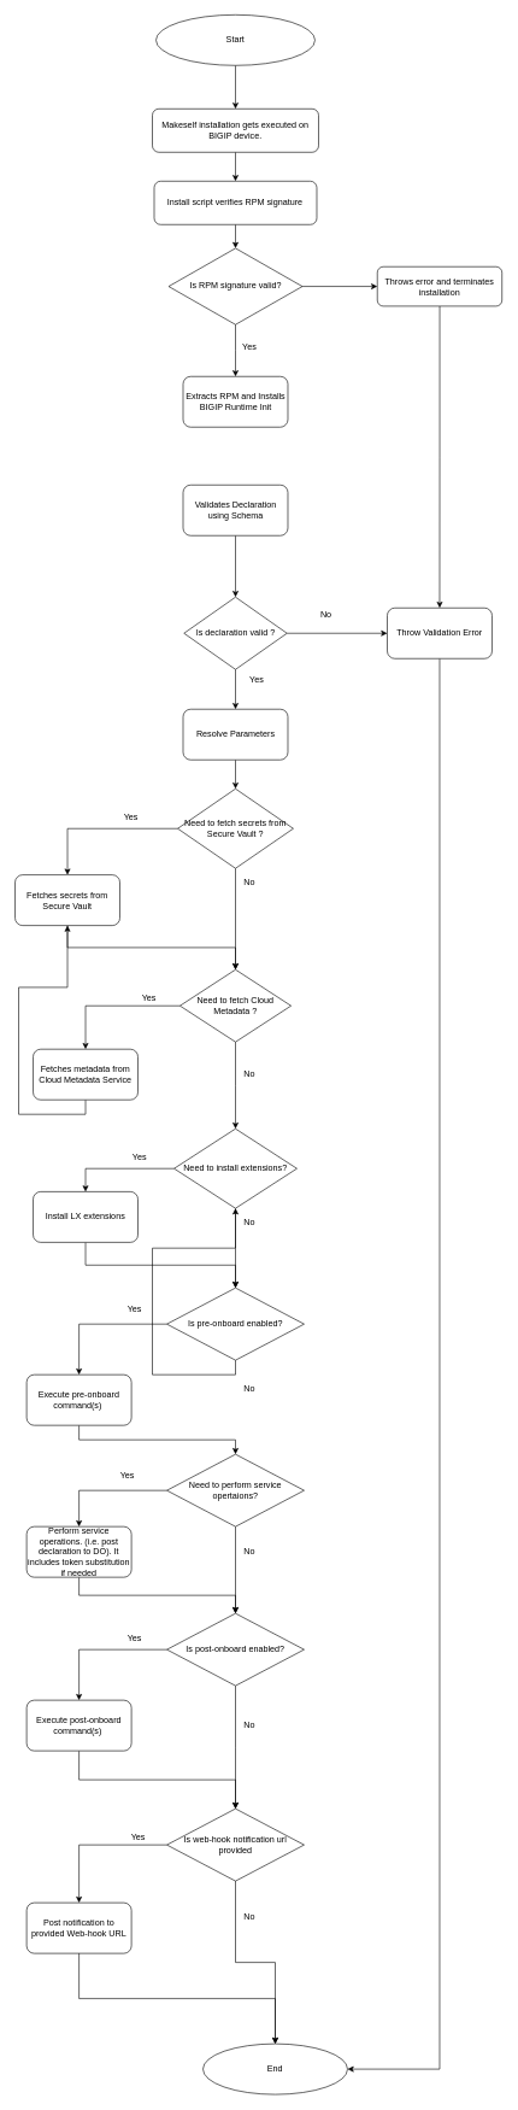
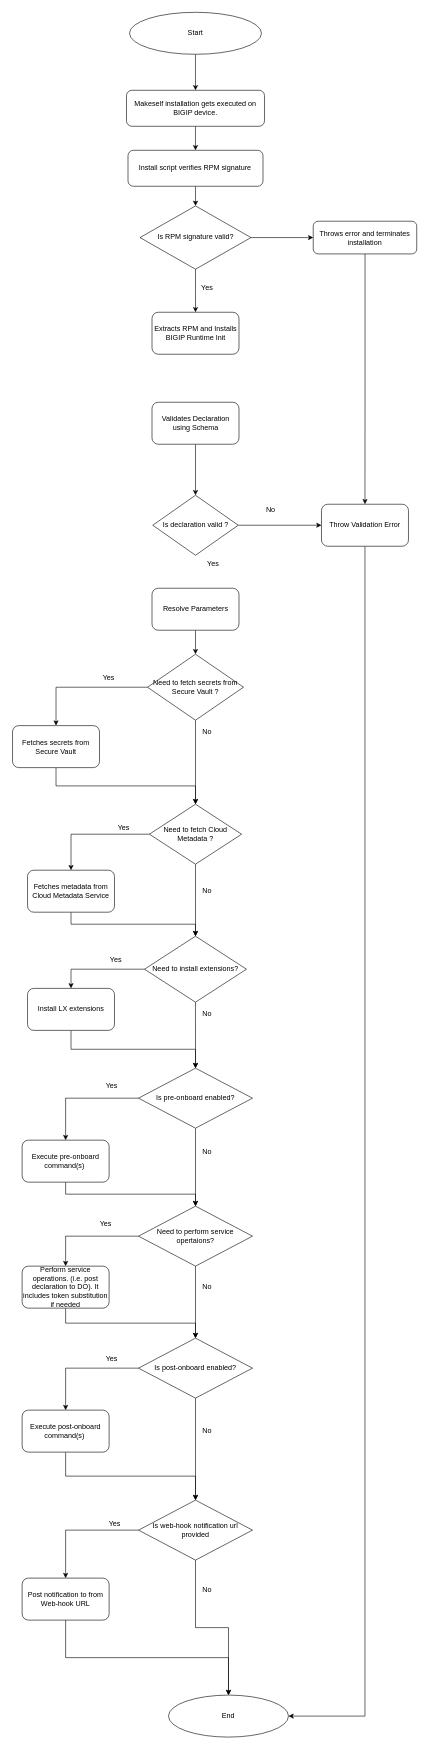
  <mxCell id="0" />
  <mxCell id="1" parent="0" />
  <mxCell id="2" style="edgeStyle=orthogonalEdgeStyle;rounded=0;orthogonalLoop=1;jettySize=auto;html=1;exitX=0.5;exitY=1;exitDx=0;exitDy=0;entryX=0.5;entryY=0;entryDx=0;entryDy=0;" edge="1" parent="1" source="3" target="71"><mxGeometry relative="1" as="geometry" /></mxCell>
  <mxCell id="3" value="Makeself installation gets executed on BIGIP device." style="rounded=1;whiteSpace=wrap;html=1;fontSize=12;glass=0;strokeWidth=1;shadow=0;" parent="1" vertex="1"><mxGeometry x="209.99" y="150" width="230" height="60" as="geometry" /></mxCell>
  <mxCell id="4" style="edgeStyle=orthogonalEdgeStyle;rounded=0;orthogonalLoop=1;jettySize=auto;html=1;exitX=1;exitY=0.5;exitDx=0;exitDy=0;entryX=0;entryY=0.5;entryDx=0;entryDy=0;" edge="1" parent="1" source="5" target="69"><mxGeometry relative="1" as="geometry" /></mxCell>
  <mxCell id="5" value="Is RPM signature valid?" style="rhombus;whiteSpace=wrap;html=1;shadow=0;fontFamily=Helvetica;fontSize=12;align=center;strokeWidth=1;spacing=6;spacingTop=-4;" parent="1" vertex="1"><mxGeometry x="232.5" y="342.75" width="185" height="105.5" as="geometry" /></mxCell>
  <mxCell id="6" style="edgeStyle=orthogonalEdgeStyle;rounded=0;orthogonalLoop=1;jettySize=auto;html=1;exitX=0.5;exitY=1;exitDx=0;exitDy=0;entryX=0.5;entryY=0;entryDx=0;entryDy=0;" edge="1" parent="1" source="7" target="3"><mxGeometry relative="1" as="geometry" /></mxCell>
  <mxCell id="7" value="Start" style="ellipse;whiteSpace=wrap;html=1;" vertex="1" parent="1"><mxGeometry x="214.99" y="20" width="220" height="70" as="geometry" /></mxCell>
  <mxCell id="8" style="edgeStyle=orthogonalEdgeStyle;rounded=0;orthogonalLoop=1;jettySize=auto;html=1;exitX=0.5;exitY=1;exitDx=0;exitDy=0;" edge="1" parent="1" source="5" target="5"><mxGeometry relative="1" as="geometry" /></mxCell>
  <mxCell id="9" style="edgeStyle=orthogonalEdgeStyle;rounded=0;orthogonalLoop=1;jettySize=auto;html=1;exitX=0.5;exitY=1;exitDx=0;exitDy=0;" edge="1" parent="1" source="5" target="5"><mxGeometry relative="1" as="geometry" /></mxCell>
  <mxCell id="10" value="Extracts RPM and Installs BIGIP Runtime Init" style="rounded=1;whiteSpace=wrap;html=1;" vertex="1" parent="1"><mxGeometry x="252.5" y="520" width="145" height="70" as="geometry" /></mxCell>
  <mxCell id="11" style="edgeStyle=orthogonalEdgeStyle;rounded=0;orthogonalLoop=1;jettySize=auto;html=1;exitX=0.5;exitY=1;exitDx=0;exitDy=0;entryX=0.5;entryY=0;entryDx=0;entryDy=0;" edge="1" parent="1" source="12" target="15"><mxGeometry relative="1" as="geometry" /></mxCell>
  <mxCell id="12" value="Validates Declaration using Schema" style="rounded=1;whiteSpace=wrap;html=1;" vertex="1" parent="1"><mxGeometry x="252.5" y="670" width="145" height="70" as="geometry" /></mxCell>
  <mxCell id="13" style="edgeStyle=orthogonalEdgeStyle;rounded=0;orthogonalLoop=1;jettySize=auto;html=1;exitX=1;exitY=0.5;exitDx=0;exitDy=0;entryX=0;entryY=0.5;entryDx=0;entryDy=0;" edge="1" parent="1" source="15" target="19"><mxGeometry relative="1" as="geometry" /></mxCell>
- <mxCell id="14" style="edgeStyle=orthogonalEdgeStyle;rounded=0;orthogonalLoop=1;jettySize=auto;html=1;exitX=0.5;exitY=1;exitDx=0;exitDy=0;entryX=0.5;entryY=0;entryDx=0;entryDy=0;" edge="1" parent="1" source="15" target="59"><mxGeometry relative="1" as="geometry" /></mxCell>
  <mxCell id="15" value="Is declaration valid ?" style="rhombus;whiteSpace=wrap;html=1;" vertex="1" parent="1"><mxGeometry x="253.75" y="825" width="142.5" height="100" as="geometry" /></mxCell>
  <mxCell id="16" value="No" style="text;html=1;align=center;verticalAlign=middle;resizable=0;points=[];autosize=1;" vertex="1" parent="1"><mxGeometry x="435" y="840" width="30" height="20" as="geometry" /></mxCell>
  <mxCell id="17" value="End" style="ellipse;whiteSpace=wrap;html=1;" vertex="1" parent="1"><mxGeometry x="280" y="2825" width="200" height="70" as="geometry" /></mxCell>
  <mxCell id="18" style="edgeStyle=orthogonalEdgeStyle;rounded=0;orthogonalLoop=1;jettySize=auto;html=1;exitX=0.5;exitY=1;exitDx=0;exitDy=0;entryX=1;entryY=0.5;entryDx=0;entryDy=0;" edge="1" parent="1" source="19" target="17"><mxGeometry relative="1" as="geometry" /></mxCell>
  <mxCell id="19" value="Throw Validation Error" style="rounded=1;whiteSpace=wrap;html=1;" vertex="1" parent="1"><mxGeometry x="535" y="840" width="145" height="70" as="geometry" /></mxCell>
  <mxCell id="20" style="edgeStyle=orthogonalEdgeStyle;rounded=0;orthogonalLoop=1;jettySize=auto;html=1;exitX=0;exitY=0.5;exitDx=0;exitDy=0;entryX=0.5;entryY=0;entryDx=0;entryDy=0;" edge="1" parent="1" source="22" target="25"><mxGeometry relative="1" as="geometry" /></mxCell>
  <mxCell id="21" style="edgeStyle=orthogonalEdgeStyle;rounded=0;orthogonalLoop=1;jettySize=auto;html=1;exitX=0.5;exitY=1;exitDx=0;exitDy=0;" edge="1" parent="1" source="22"><mxGeometry relative="1" as="geometry"><mxPoint x="325" y="1780" as="targetPoint" /></mxGeometry></mxCell>
  <mxCell id="22" value="Need to install extensions?" style="rhombus;whiteSpace=wrap;html=1;" vertex="1" parent="1"><mxGeometry x="239.99" y="1560" width="170" height="110" as="geometry" /></mxCell>
  <mxCell id="23" value="Yes" style="text;html=1;align=center;verticalAlign=middle;resizable=0;points=[];autosize=1;" vertex="1" parent="1"><mxGeometry x="334" y="930" width="40" height="20" as="geometry" /></mxCell>
  <mxCell id="24" style="edgeStyle=orthogonalEdgeStyle;rounded=0;orthogonalLoop=1;jettySize=auto;html=1;exitX=0.5;exitY=1;exitDx=0;exitDy=0;" edge="1" parent="1" source="25" target="29"><mxGeometry relative="1" as="geometry" /></mxCell>
  <mxCell id="25" value="Install LX extensions" style="rounded=1;whiteSpace=wrap;html=1;" vertex="1" parent="1"><mxGeometry x="45" y="1647" width="145" height="70" as="geometry" /></mxCell>
  <mxCell id="26" value="Yes" style="text;html=1;align=center;verticalAlign=middle;resizable=0;points=[];autosize=1;" vertex="1" parent="1"><mxGeometry x="172.49" y="1590" width="40" height="20" as="geometry" /></mxCell>
  <mxCell id="27" style="edgeStyle=orthogonalEdgeStyle;rounded=0;orthogonalLoop=1;jettySize=auto;html=1;exitX=0;exitY=0.5;exitDx=0;exitDy=0;entryX=0.5;entryY=0;entryDx=0;entryDy=0;" edge="1" parent="1" source="29" target="31"><mxGeometry relative="1" as="geometry" /></mxCell>
- <mxCell id="28" style="edgeStyle=orthogonalEdgeStyle;rounded=0;orthogonalLoop=1;jettySize=auto;html=1;exitX=0.5;exitY=1;exitDx=0;exitDy=0;" edge="1" parent="1" source="29" target="22"><mxGeometry relative="1" as="geometry" /></mxCell>
+ <mxCell id="28" style="edgeStyle=orthogonalEdgeStyle;rounded=0;orthogonalLoop=1;jettySize=auto;html=1;exitX=0.5;exitY=1;exitDx=0;exitDy=0;entryX=0.5;entryY=0;entryDx=0;entryDy=0;" edge="1" parent="1" source="29" target="38"><mxGeometry relative="1" as="geometry" /></mxCell>
  <mxCell id="29" value="Is pre-onboard enabled?" style="rhombus;whiteSpace=wrap;html=1;" vertex="1" parent="1"><mxGeometry x="230" y="1780" width="190" height="100" as="geometry" /></mxCell>
  <mxCell id="30" style="edgeStyle=orthogonalEdgeStyle;rounded=0;orthogonalLoop=1;jettySize=auto;html=1;exitX=0.5;exitY=1;exitDx=0;exitDy=0;" edge="1" parent="1" source="31" target="38"><mxGeometry relative="1" as="geometry" /></mxCell>
  <mxCell id="31" value="Execute pre-onboard command(s)&amp;nbsp;" style="rounded=1;whiteSpace=wrap;html=1;" vertex="1" parent="1"><mxGeometry x="36" y="1900" width="145" height="70" as="geometry" /></mxCell>
  <mxCell id="32" value="Yes" style="text;html=1;align=center;verticalAlign=middle;resizable=0;points=[];autosize=1;" vertex="1" parent="1"><mxGeometry x="165" y="1800" width="40" height="20" as="geometry" /></mxCell>
  <mxCell id="33" value="No" style="text;html=1;align=center;verticalAlign=middle;resizable=0;points=[];autosize=1;" vertex="1" parent="1"><mxGeometry x="329" y="1680" width="30" height="20" as="geometry" /></mxCell>
  <mxCell id="34" style="edgeStyle=orthogonalEdgeStyle;rounded=0;orthogonalLoop=1;jettySize=auto;html=1;exitX=0.5;exitY=1;exitDx=0;exitDy=0;" edge="1" parent="1" source="5" target="5"><mxGeometry relative="1" as="geometry" /></mxCell>
  <mxCell id="35" style="edgeStyle=orthogonalEdgeStyle;rounded=0;orthogonalLoop=1;jettySize=auto;html=1;exitX=0.5;exitY=1;exitDx=0;exitDy=0;" edge="1" parent="1" source="5"><mxGeometry relative="1" as="geometry"><mxPoint x="325" y="520" as="targetPoint" /><mxPoint x="325" y="448.25" as="sourcePoint" /></mxGeometry></mxCell>
  <mxCell id="36" style="edgeStyle=orthogonalEdgeStyle;rounded=0;orthogonalLoop=1;jettySize=auto;html=1;entryX=0.5;entryY=0;entryDx=0;entryDy=0;" edge="1" parent="1" source="38" target="41"><mxGeometry relative="1" as="geometry" /></mxCell>
  <mxCell id="37" style="edgeStyle=orthogonalEdgeStyle;rounded=0;orthogonalLoop=1;jettySize=auto;html=1;exitX=0.5;exitY=1;exitDx=0;exitDy=0;entryX=0.5;entryY=0;entryDx=0;entryDy=0;" edge="1" parent="1" source="38" target="44"><mxGeometry relative="1" as="geometry" /></mxCell>
  <mxCell id="38" value="Need to perform service opertaions?" style="rhombus;whiteSpace=wrap;html=1;" vertex="1" parent="1"><mxGeometry x="230" y="2010" width="190" height="100" as="geometry" /></mxCell>
  <mxCell id="39" value="No" style="text;html=1;align=center;verticalAlign=middle;resizable=0;points=[];autosize=1;" vertex="1" parent="1"><mxGeometry x="329" y="1910" width="30" height="20" as="geometry" /></mxCell>
  <mxCell id="40" style="edgeStyle=orthogonalEdgeStyle;rounded=0;orthogonalLoop=1;jettySize=auto;html=1;exitX=0.5;exitY=1;exitDx=0;exitDy=0;entryX=0.5;entryY=0;entryDx=0;entryDy=0;" edge="1" parent="1" source="41" target="44"><mxGeometry relative="1" as="geometry" /></mxCell>
  <mxCell id="41" value="Perform service operations. (i.e. post declaration to DO). It includes token substitution if needed" style="rounded=1;whiteSpace=wrap;html=1;" vertex="1" parent="1"><mxGeometry x="36" y="2110" width="145" height="70" as="geometry" /></mxCell>
  <mxCell id="42" style="edgeStyle=orthogonalEdgeStyle;rounded=0;orthogonalLoop=1;jettySize=auto;html=1;exitX=0;exitY=0.5;exitDx=0;exitDy=0;" edge="1" parent="1" source="44" target="47"><mxGeometry relative="1" as="geometry" /></mxCell>
  <mxCell id="43" style="edgeStyle=orthogonalEdgeStyle;rounded=0;orthogonalLoop=1;jettySize=auto;html=1;exitX=0.5;exitY=1;exitDx=0;exitDy=0;" edge="1" parent="1" source="44"><mxGeometry relative="1" as="geometry"><mxPoint x="325" y="2500" as="targetPoint" /></mxGeometry></mxCell>
  <mxCell id="44" value="Is post-onboard enabled?" style="rhombus;whiteSpace=wrap;html=1;" vertex="1" parent="1"><mxGeometry x="230" y="2230" width="190" height="100" as="geometry" /></mxCell>
  <mxCell id="45" value="No" style="text;html=1;align=center;verticalAlign=middle;resizable=0;points=[];autosize=1;" vertex="1" parent="1"><mxGeometry x="329" y="2135" width="30" height="20" as="geometry" /></mxCell>
  <mxCell id="46" style="edgeStyle=orthogonalEdgeStyle;rounded=0;orthogonalLoop=1;jettySize=auto;html=1;exitX=0.5;exitY=1;exitDx=0;exitDy=0;entryX=0.5;entryY=0;entryDx=0;entryDy=0;" edge="1" parent="1" source="47" target="52"><mxGeometry relative="1" as="geometry" /></mxCell>
  <mxCell id="47" value="Execute post-onboard command(s)&amp;nbsp;" style="rounded=1;whiteSpace=wrap;html=1;" vertex="1" parent="1"><mxGeometry x="36" y="2350" width="145" height="70" as="geometry" /></mxCell>
  <mxCell id="48" value="Yes" style="text;html=1;align=center;verticalAlign=middle;resizable=0;points=[];autosize=1;" vertex="1" parent="1"><mxGeometry x="165" y="2253.5" width="40" height="20" as="geometry" /></mxCell>
  <mxCell id="49" value="Yes" style="text;html=1;align=center;verticalAlign=middle;resizable=0;points=[];autosize=1;" vertex="1" parent="1"><mxGeometry x="155" y="2030" width="40" height="20" as="geometry" /></mxCell>
  <mxCell id="50" style="edgeStyle=orthogonalEdgeStyle;rounded=0;orthogonalLoop=1;jettySize=auto;html=1;exitX=0;exitY=0.5;exitDx=0;exitDy=0;entryX=0.5;entryY=0;entryDx=0;entryDy=0;" edge="1" parent="1" source="52" target="55"><mxGeometry relative="1" as="geometry" /></mxCell>
  <mxCell id="51" style="edgeStyle=orthogonalEdgeStyle;rounded=0;orthogonalLoop=1;jettySize=auto;html=1;exitX=0.5;exitY=1;exitDx=0;exitDy=0;entryX=0.5;entryY=0;entryDx=0;entryDy=0;" edge="1" parent="1" source="52" target="17"><mxGeometry relative="1" as="geometry" /></mxCell>
  <mxCell id="52" value="Is web-hook notification url provided" style="rhombus;whiteSpace=wrap;html=1;" vertex="1" parent="1"><mxGeometry x="230" y="2500" width="190" height="100" as="geometry" /></mxCell>
  <mxCell id="53" value="No" style="text;html=1;align=center;verticalAlign=middle;resizable=0;points=[];autosize=1;" vertex="1" parent="1"><mxGeometry x="329" y="2375" width="30" height="20" as="geometry" /></mxCell>
  <mxCell id="54" style="edgeStyle=orthogonalEdgeStyle;rounded=0;orthogonalLoop=1;jettySize=auto;html=1;exitX=0.5;exitY=1;exitDx=0;exitDy=0;entryX=0.5;entryY=0;entryDx=0;entryDy=0;" edge="1" parent="1" source="55" target="17"><mxGeometry relative="1" as="geometry" /></mxCell>
- <mxCell id="55" value="Post notification to provided Web-hook URL" style="rounded=1;whiteSpace=wrap;html=1;" vertex="1" parent="1"><mxGeometry x="36" y="2630" width="145" height="70" as="geometry" /></mxCell>
+ <mxCell id="55" value="Post notification to from Web-hook URL" style="rounded=1;whiteSpace=wrap;html=1;" vertex="1" parent="1"><mxGeometry x="36" y="2630" width="145" height="70" as="geometry" /></mxCell>
  <mxCell id="56" value="No" style="text;html=1;align=center;verticalAlign=middle;resizable=0;points=[];autosize=1;" vertex="1" parent="1"><mxGeometry x="329" y="2640" width="30" height="20" as="geometry" /></mxCell>
  <mxCell id="57" value="Yes" style="text;html=1;align=center;verticalAlign=middle;resizable=0;points=[];autosize=1;" vertex="1" parent="1"><mxGeometry x="170" y="2530" width="40" height="20" as="geometry" /></mxCell>
  <mxCell id="58" style="edgeStyle=orthogonalEdgeStyle;rounded=0;orthogonalLoop=1;jettySize=auto;html=1;exitX=0.5;exitY=1;exitDx=0;exitDy=0;entryX=0.5;entryY=0;entryDx=0;entryDy=0;" edge="1" parent="1" source="59" target="62"><mxGeometry relative="1" as="geometry" /></mxCell>
  <mxCell id="59" value="Resolve Parameters" style="rounded=1;whiteSpace=wrap;html=1;" vertex="1" parent="1"><mxGeometry x="252.5" y="980" width="145" height="70" as="geometry" /></mxCell>
  <mxCell id="60" style="edgeStyle=orthogonalEdgeStyle;rounded=0;orthogonalLoop=1;jettySize=auto;html=1;exitX=0;exitY=0.5;exitDx=0;exitDy=0;entryX=0.5;entryY=0;entryDx=0;entryDy=0;" edge="1" parent="1" source="62" target="64"><mxGeometry relative="1" as="geometry" /></mxCell>
  <mxCell id="61" style="edgeStyle=orthogonalEdgeStyle;rounded=0;orthogonalLoop=1;jettySize=auto;html=1;exitX=0.5;exitY=1;exitDx=0;exitDy=0;entryX=0.5;entryY=0;entryDx=0;entryDy=0;" edge="1" parent="1" source="62" target="74"><mxGeometry relative="1" as="geometry" /></mxCell>
  <mxCell id="62" value="Need to fetch secrets from Secure Vault ?" style="rhombus;whiteSpace=wrap;html=1;" vertex="1" parent="1"><mxGeometry x="245" y="1090" width="160" height="110" as="geometry" /></mxCell>
  <mxCell id="63" style="edgeStyle=orthogonalEdgeStyle;rounded=0;orthogonalLoop=1;jettySize=auto;html=1;exitX=0.5;exitY=1;exitDx=0;exitDy=0;entryX=0.5;entryY=0;entryDx=0;entryDy=0;" edge="1" parent="1" source="64" target="74"><mxGeometry relative="1" as="geometry" /></mxCell>
  <mxCell id="64" value="Fetches secrets from Secure Vault" style="rounded=1;whiteSpace=wrap;html=1;" vertex="1" parent="1"><mxGeometry x="20" y="1209" width="145" height="70" as="geometry" /></mxCell>
  <mxCell id="65" value="Yes" style="text;html=1;align=center;verticalAlign=middle;resizable=0;points=[];autosize=1;" vertex="1" parent="1"><mxGeometry x="160" y="1120" width="40" height="20" as="geometry" /></mxCell>
  <mxCell id="66" value="No" style="text;html=1;align=center;verticalAlign=middle;resizable=0;points=[];autosize=1;" vertex="1" parent="1"><mxGeometry x="329" y="1209" width="30" height="20" as="geometry" /></mxCell>
  <mxCell id="67" value="Yes" style="text;html=1;align=center;verticalAlign=middle;resizable=0;points=[];autosize=1;" vertex="1" parent="1"><mxGeometry x="324" y="470" width="40" height="20" as="geometry" /></mxCell>
  <mxCell id="68" style="edgeStyle=orthogonalEdgeStyle;rounded=0;orthogonalLoop=1;jettySize=auto;html=1;entryX=0.5;entryY=0;entryDx=0;entryDy=0;" edge="1" parent="1" source="69" target="19"><mxGeometry relative="1" as="geometry" /></mxCell>
  <mxCell id="69" value="Throws error and terminates installation" style="rounded=1;whiteSpace=wrap;html=1;fontSize=12;glass=0;strokeWidth=1;shadow=0;" vertex="1" parent="1"><mxGeometry x="521.25" y="368.25" width="172.5" height="54.5" as="geometry" /></mxCell>
  <mxCell id="70" style="edgeStyle=orthogonalEdgeStyle;rounded=0;orthogonalLoop=1;jettySize=auto;html=1;exitX=0.5;exitY=1;exitDx=0;exitDy=0;entryX=0.5;entryY=0;entryDx=0;entryDy=0;" edge="1" parent="1" source="71" target="5"><mxGeometry relative="1" as="geometry" /></mxCell>
  <mxCell id="71" value="Install script verifies RPM signature" style="rounded=1;whiteSpace=wrap;html=1;fontSize=12;glass=0;strokeWidth=1;shadow=0;" vertex="1" parent="1"><mxGeometry x="212.49" y="250" width="225.01" height="60" as="geometry" /></mxCell>
  <mxCell id="72" style="edgeStyle=orthogonalEdgeStyle;rounded=0;orthogonalLoop=1;jettySize=auto;html=1;exitX=0;exitY=0.5;exitDx=0;exitDy=0;entryX=0.5;entryY=0;entryDx=0;entryDy=0;" edge="1" parent="1" source="74" target="76"><mxGeometry relative="1" as="geometry" /></mxCell>
  <mxCell id="73" style="edgeStyle=orthogonalEdgeStyle;rounded=0;orthogonalLoop=1;jettySize=auto;html=1;exitX=0.5;exitY=1;exitDx=0;exitDy=0;" edge="1" parent="1" source="74"><mxGeometry relative="1" as="geometry"><mxPoint x="325" y="1560" as="targetPoint" /></mxGeometry></mxCell>
  <mxCell id="74" value="Need to fetch Cloud Metadata ?" style="rhombus;whiteSpace=wrap;html=1;" vertex="1" parent="1"><mxGeometry x="248.12" y="1340" width="153.75" height="100" as="geometry" /></mxCell>
- <mxCell id="75" style="edgeStyle=orthogonalEdgeStyle;rounded=0;orthogonalLoop=1;jettySize=auto;html=1;exitX=0.5;exitY=1;exitDx=0;exitDy=0;" edge="1" parent="1" source="76" target="64"><mxGeometry relative="1" as="geometry" /></mxCell>
+ <mxCell id="75" style="edgeStyle=orthogonalEdgeStyle;rounded=0;orthogonalLoop=1;jettySize=auto;html=1;exitX=0.5;exitY=1;exitDx=0;exitDy=0;entryX=0.5;entryY=0;entryDx=0;entryDy=0;" edge="1" parent="1" source="76" target="22"><mxGeometry relative="1" as="geometry" /></mxCell>
  <mxCell id="76" value="Fetches metadata from Cloud Metadata Service" style="rounded=1;whiteSpace=wrap;html=1;" vertex="1" parent="1"><mxGeometry x="45" y="1450" width="145" height="70" as="geometry" /></mxCell>
  <mxCell id="77" value="Yes" style="text;html=1;align=center;verticalAlign=middle;resizable=0;points=[];autosize=1;" vertex="1" parent="1"><mxGeometry x="185" y="1370" width="40" height="20" as="geometry" /></mxCell>
  <mxCell id="78" value="No" style="text;html=1;align=center;verticalAlign=middle;resizable=0;points=[];autosize=1;" vertex="1" parent="1"><mxGeometry x="329" y="1475" width="30" height="20" as="geometry" /></mxCell>
